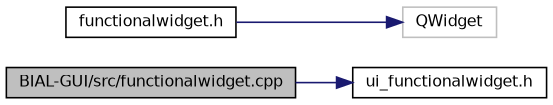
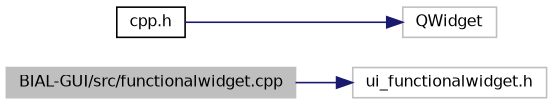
  digraph {
    rankdir=LR
    node [color=black fillcolor=white fontname=Helvetica fontsize=10 shape=record style=filled]
    edge [color=midnightblue fontname=Helvetica fontsize=10 labelfontname=Helvetica labelfontsize=10 style=solid]
-   n1 [fillcolor=grey75 fontcolor=black height=0.2 label="BIAL-GUI/src/functionalwidget.cpp" width=0.4]
-   n2 [height=0.2 label="ui_functionalwidget.h" width=0.4]
-   n3 [height=0.2 label="functionalwidget.h" width=0.4]
+   n1 [color=grey75 fillcolor=grey75 fontcolor=black height=0.2 label="BIAL-GUI/src/functionalwidget.cpp" width=0.4]
+   n2 [color=grey75 height=0.2 label="ui_functionalwidget.h" width=0.4]
+   n3 [height=0.2 label="cpp.h" width=0.4]
    n4 [color=grey75 height=0.2 label=QWidget width=0.4]
    n1 -> n2
    n3 -> n4
  }
